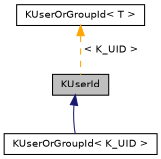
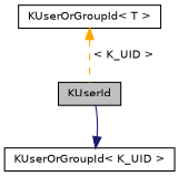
  digraph {
    node [color=black fillcolor=white fontname=Helvetica fontsize=10 shape=record style=filled]
    edge [dir=back fontname=Helvetica fontsize=10 labelfontname=Helvetica labelfontsize=10]
    n1 [fillcolor=grey75 fontcolor=black height=0.2 label=KUserId width=0.4]
    n2 [height=0.2 label="KUserOrGroupId\< K_UID \>" width=0.4]
    n3 [height=0.2 label="KUserOrGroupId\< T \>" width=0.4]
-   n1 -> n2 [color=midnightblue style=solid]
+   n2 -> n1 [color=midnightblue style=solid]
    n3 -> n1 [color=orange label=" \< K_UID \>" style=dashed]
  }
